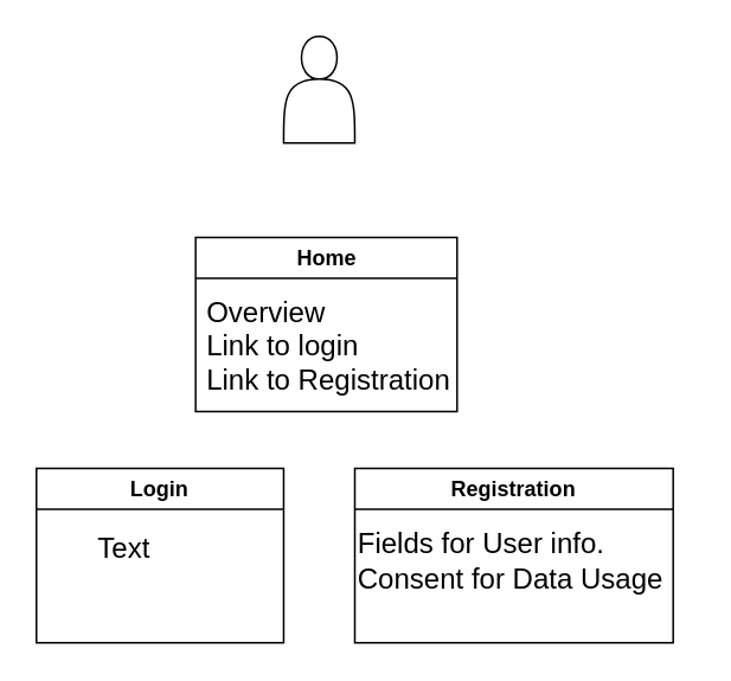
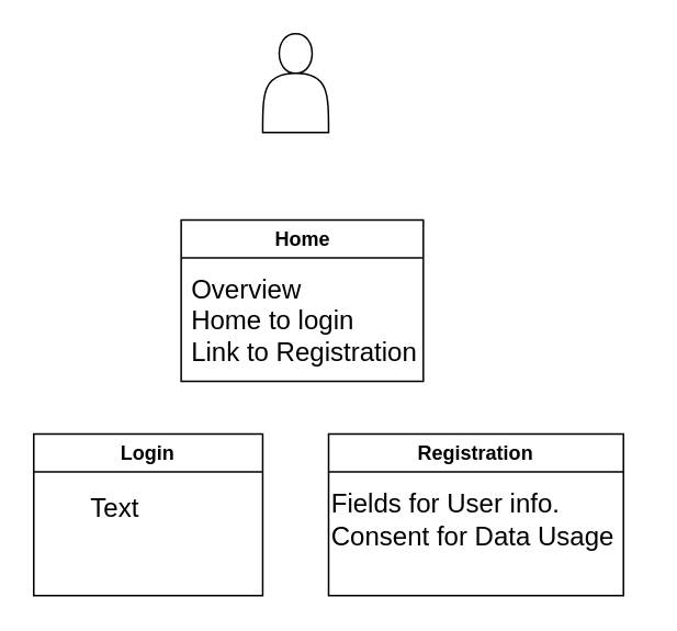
  <mxCell id="0" />
  <mxCell id="1" parent="0" />
  <mxCell id="2" value="" style="shape=actor;whiteSpace=wrap;html=1;" vertex="1" parent="1"><mxGeometry x="159" y="20" width="40" height="60" as="geometry" /></mxCell>
  <mxCell id="3" value="Home" style="swimlane;whiteSpace=wrap;html=1;" vertex="1" parent="1"><mxGeometry x="109.5" y="133" width="147" height="98" as="geometry" /></mxCell>
- <mxCell id="4" value="Overview&lt;div&gt;Link to login&lt;/div&gt;&lt;div&gt;Link to Registration&lt;/div&gt;" style="text;html=1;align=left;verticalAlign=middle;resizable=0;points=[];autosize=1;strokeColor=none;fillColor=none;fontSize=16;" vertex="1" parent="3"><mxGeometry x="4.5" y="26" width="155" height="70" as="geometry" /></mxCell>
+ <mxCell id="4" value="Overview&lt;div&gt;Home to login&lt;/div&gt;&lt;div&gt;Link to Registration&lt;/div&gt;" style="text;html=1;align=left;verticalAlign=middle;resizable=0;points=[];autosize=1;strokeColor=none;fillColor=none;fontSize=16;" vertex="1" parent="3"><mxGeometry x="4.5" y="26" width="155" height="70" as="geometry" /></mxCell>
  <mxCell id="5" value="Registration" style="swimlane;whiteSpace=wrap;html=1;" vertex="1" parent="1"><mxGeometry x="199" y="263" width="179" height="98" as="geometry" /></mxCell>
  <mxCell id="6" value="Fields for User info.&lt;div&gt;Consent for Data Usage&lt;/div&gt;" style="text;html=1;align=left;verticalAlign=middle;resizable=0;points=[];autosize=1;strokeColor=none;fillColor=none;fontSize=16;" vertex="1" parent="5"><mxGeometry y="27" width="190" height="50" as="geometry" /></mxCell>
  <mxCell id="7" value="Login" style="swimlane;whiteSpace=wrap;html=1;" vertex="1" parent="1"><mxGeometry x="20" y="263" width="139" height="98" as="geometry" /></mxCell>
  <mxCell id="8" value="Text" style="text;html=1;align=center;verticalAlign=middle;resizable=0;points=[];autosize=1;strokeColor=none;fillColor=none;fontSize=16;" vertex="1" parent="7"><mxGeometry x="25" y="29" width="47" height="31" as="geometry" /></mxCell>
